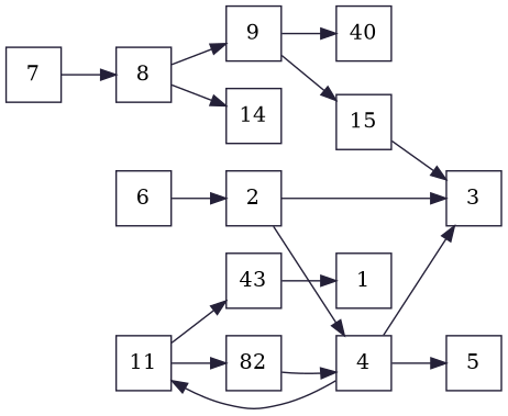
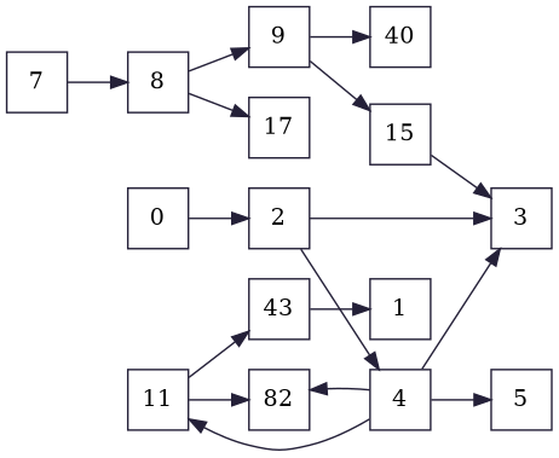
  digraph {
    color="#242038"
    rankdir=LR
    node [color="#242038" shape=square]
    edge [color="#242038"]
    n1 [label=43]
    1
-   0 [label=6]
+   0
    2
    3
    4
    5
    11
    15
    n10 [label=82]
    7
    8
    n13 [label=40]
    9
-   14
+   14 [label=17]
    n1 -> 1
    0 -> 2
    2 -> 3
    2 -> 4
    4 -> 3
    4 -> 5
    4 -> 11
    11 -> n1
    11 -> n10
    15 -> 3
-   n10 -> 4
+   4 -> n10
    7 -> 8
    8 -> 9
    8 -> 14
    9 -> 15
    9 -> n13
  }
